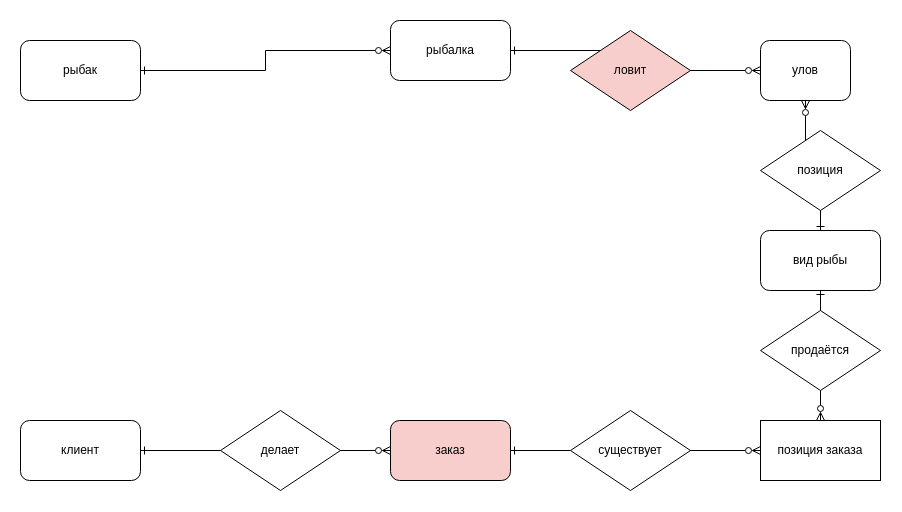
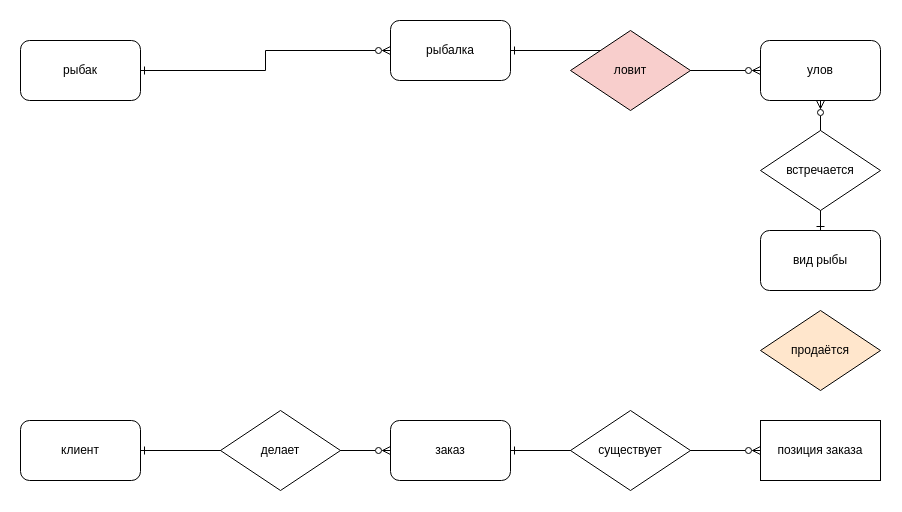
  <mxCell id="0" />
  <mxCell id="1" parent="0" />
  <mxCell id="2" style="edgeStyle=orthogonalEdgeStyle;rounded=0;orthogonalLoop=1;jettySize=auto;html=1;entryX=0;entryY=0.5;entryDx=0;entryDy=0;endArrow=ERzeroToMany;endFill=0;startArrow=ERone;startFill=0;" edge="1" parent="1" source="3" target="5"><mxGeometry relative="1" as="geometry" /></mxCell>
  <mxCell id="3" value="рыбак" style="rounded=1;whiteSpace=wrap;html=1;" parent="1" vertex="1"><mxGeometry x="20" y="40" width="120" height="60" as="geometry" /></mxCell>
  <mxCell id="4" style="edgeStyle=orthogonalEdgeStyle;rounded=0;orthogonalLoop=1;jettySize=auto;html=1;entryX=0;entryY=0.5;entryDx=0;entryDy=0;endArrow=ERzeroToMany;endFill=0;startArrow=ERone;startFill=0;" edge="1" parent="1" source="5" target="12"><mxGeometry relative="1" as="geometry" /></mxCell>
  <mxCell id="5" value="рыбалка" style="rounded=1;whiteSpace=wrap;html=1;" parent="1" vertex="1"><mxGeometry x="390" y="20" width="120" height="60" as="geometry" /></mxCell>
- <mxCell id="6" style="edgeStyle=orthogonalEdgeStyle;rounded=0;orthogonalLoop=1;jettySize=auto;html=1;entryX=0.5;entryY=0;entryDx=0;entryDy=0;endArrow=ERzeroToMany;endFill=0;startArrow=ERone;startFill=0;" edge="1" parent="1" source="8" target="13"><mxGeometry relative="1" as="geometry" /></mxCell>
  <mxCell id="7" style="edgeStyle=orthogonalEdgeStyle;rounded=0;orthogonalLoop=1;jettySize=auto;html=1;entryX=0.5;entryY=1;entryDx=0;entryDy=0;endArrow=ERzeroToMany;endFill=0;startArrow=ERone;startFill=0;" edge="1" parent="1" source="8" target="12"><mxGeometry relative="1" as="geometry" /></mxCell>
  <mxCell id="8" value="вид рыбы" style="rounded=1;whiteSpace=wrap;html=1;" parent="1" vertex="1"><mxGeometry x="760" y="230" width="120" height="60" as="geometry" /></mxCell>
  <mxCell id="9" value="ловит" style="rhombus;whiteSpace=wrap;html=1;fillColor=#f8cecc;" parent="1" vertex="1"><mxGeometry x="570" y="30" width="120" height="80" as="geometry" /></mxCell>
  <mxCell id="10" style="edgeStyle=orthogonalEdgeStyle;rounded=0;orthogonalLoop=1;jettySize=auto;html=1;entryX=0;entryY=0.5;entryDx=0;entryDy=0;endArrow=ERzeroToMany;endFill=0;startArrow=ERone;startFill=0;" parent="1" source="11" edge="1" target="15"><mxGeometry relative="1" as="geometry"><mxPoint x="310" y="320" as="targetPoint" /></mxGeometry></mxCell>
  <mxCell id="11" value="клиент" style="rounded=1;whiteSpace=wrap;html=1;" parent="1" vertex="1"><mxGeometry x="20" y="420" width="120" height="60" as="geometry" /></mxCell>
- <mxCell id="12" value="улов" style="rounded=1;whiteSpace=wrap;html=1;" vertex="1" parent="1"><mxGeometry x="760" y="40" width="90" height="60" as="geometry" /></mxCell>
+ <mxCell id="12" value="улов" style="rounded=1;whiteSpace=wrap;html=1;" vertex="1" parent="1"><mxGeometry x="760" y="40" width="120" height="60" as="geometry" /></mxCell>
  <mxCell id="13" value="позиция заказа" style="whiteSpace=wrap;html=1;rounded=0;" vertex="1" parent="1"><mxGeometry x="760" y="420" width="120" height="60" as="geometry" /></mxCell>
  <mxCell id="14" style="edgeStyle=orthogonalEdgeStyle;rounded=0;orthogonalLoop=1;jettySize=auto;html=1;entryX=0;entryY=0.5;entryDx=0;entryDy=0;endArrow=ERzeroToMany;endFill=0;startArrow=ERone;startFill=0;" edge="1" parent="1" source="15" target="13"><mxGeometry relative="1" as="geometry" /></mxCell>
- <mxCell id="15" value="заказ" style="rounded=1;whiteSpace=wrap;html=1;fillColor=#f8cecc;" vertex="1" parent="1"><mxGeometry x="390" y="420" width="120" height="60" as="geometry" /></mxCell>
+ <mxCell id="15" value="заказ" style="rounded=1;whiteSpace=wrap;html=1;" vertex="1" parent="1"><mxGeometry x="390" y="420" width="120" height="60" as="geometry" /></mxCell>
  <mxCell id="16" value="делает" style="rhombus;whiteSpace=wrap;html=1;" vertex="1" parent="1"><mxGeometry x="220" y="410" width="120" height="80" as="geometry" /></mxCell>
- <mxCell id="17" value="продаётся" style="rhombus;whiteSpace=wrap;html=1;" vertex="1" parent="1"><mxGeometry x="760" y="310" width="120" height="80" as="geometry" /></mxCell>
- <mxCell id="18" value="позиция" style="rhombus;whiteSpace=wrap;html=1;" vertex="1" parent="1"><mxGeometry x="760" y="130" width="120" height="80" as="geometry" /></mxCell>
+ <mxCell id="17" value="продаётся" style="rhombus;whiteSpace=wrap;html=1;fillColor=#ffe6cc;" vertex="1" parent="1"><mxGeometry x="760" y="310" width="120" height="80" as="geometry" /></mxCell>
+ <mxCell id="18" value="встречается" style="rhombus;whiteSpace=wrap;html=1;" vertex="1" parent="1"><mxGeometry x="760" y="130" width="120" height="80" as="geometry" /></mxCell>
  <mxCell id="19" value="существует" style="rhombus;whiteSpace=wrap;html=1;" vertex="1" parent="1"><mxGeometry x="570" y="410" width="120" height="80" as="geometry" /></mxCell>
